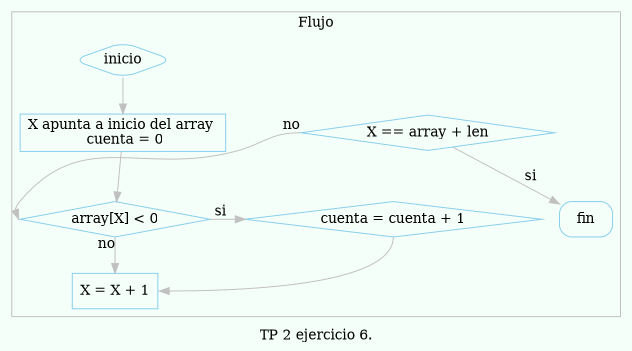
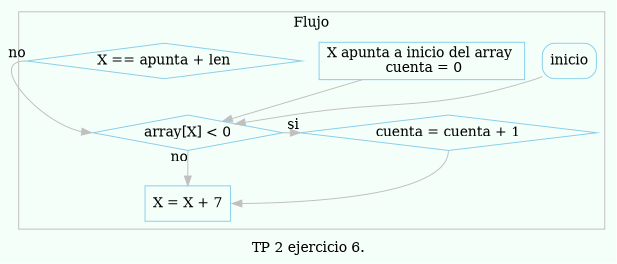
  digraph {
    bgcolor=mintcream
    color=gray
    label="TP 2 ejercicio 6."
    labelloc=bc
    node [color=skyblue shape=box]
    edge [color=gray]
    n1 [label="array[X] < 0" shape=diamond]
    n2 [label="cuenta = cuenta + 1" shape=diamond]
-   inicio [shape=diamond style=rounded]
+   inicio [style=rounded]
    n4 [label="X apunta a inicio del array \n cuenta = 0"]
-   fin [style=rounded]
-   n6 [label="X = X + 1"]
-   n7 [label="X == array + len" shape=diamond]
+   n6 [label="X = X + 7"]
+   n7 [label="X == apunta + len" shape=diamond]
    subgraph cluster_1 {
      label=Flujo
      labelloc=tc
      inicio
      n4
-     fin
      n6
      n7
      subgraph sub_2 {
        label=Flujo
        labelloc=tc
        rank=same
        n1
        n2
      }
    }
    n1 -> n2 [headport=w taillabel=" si" tailport=e]
    n1 -> n6 [headport=n taillabel=" no" tailport=s]
    n2 -> n6 [constraint=false headport=e tailport=s]
-   inicio -> n4
+   inicio -> n1
    n4 -> n1
    n7 -> n1 [headport=w taillabel=" no" tailport=w]
-   n7 -> fin [label=" si"]
  }
